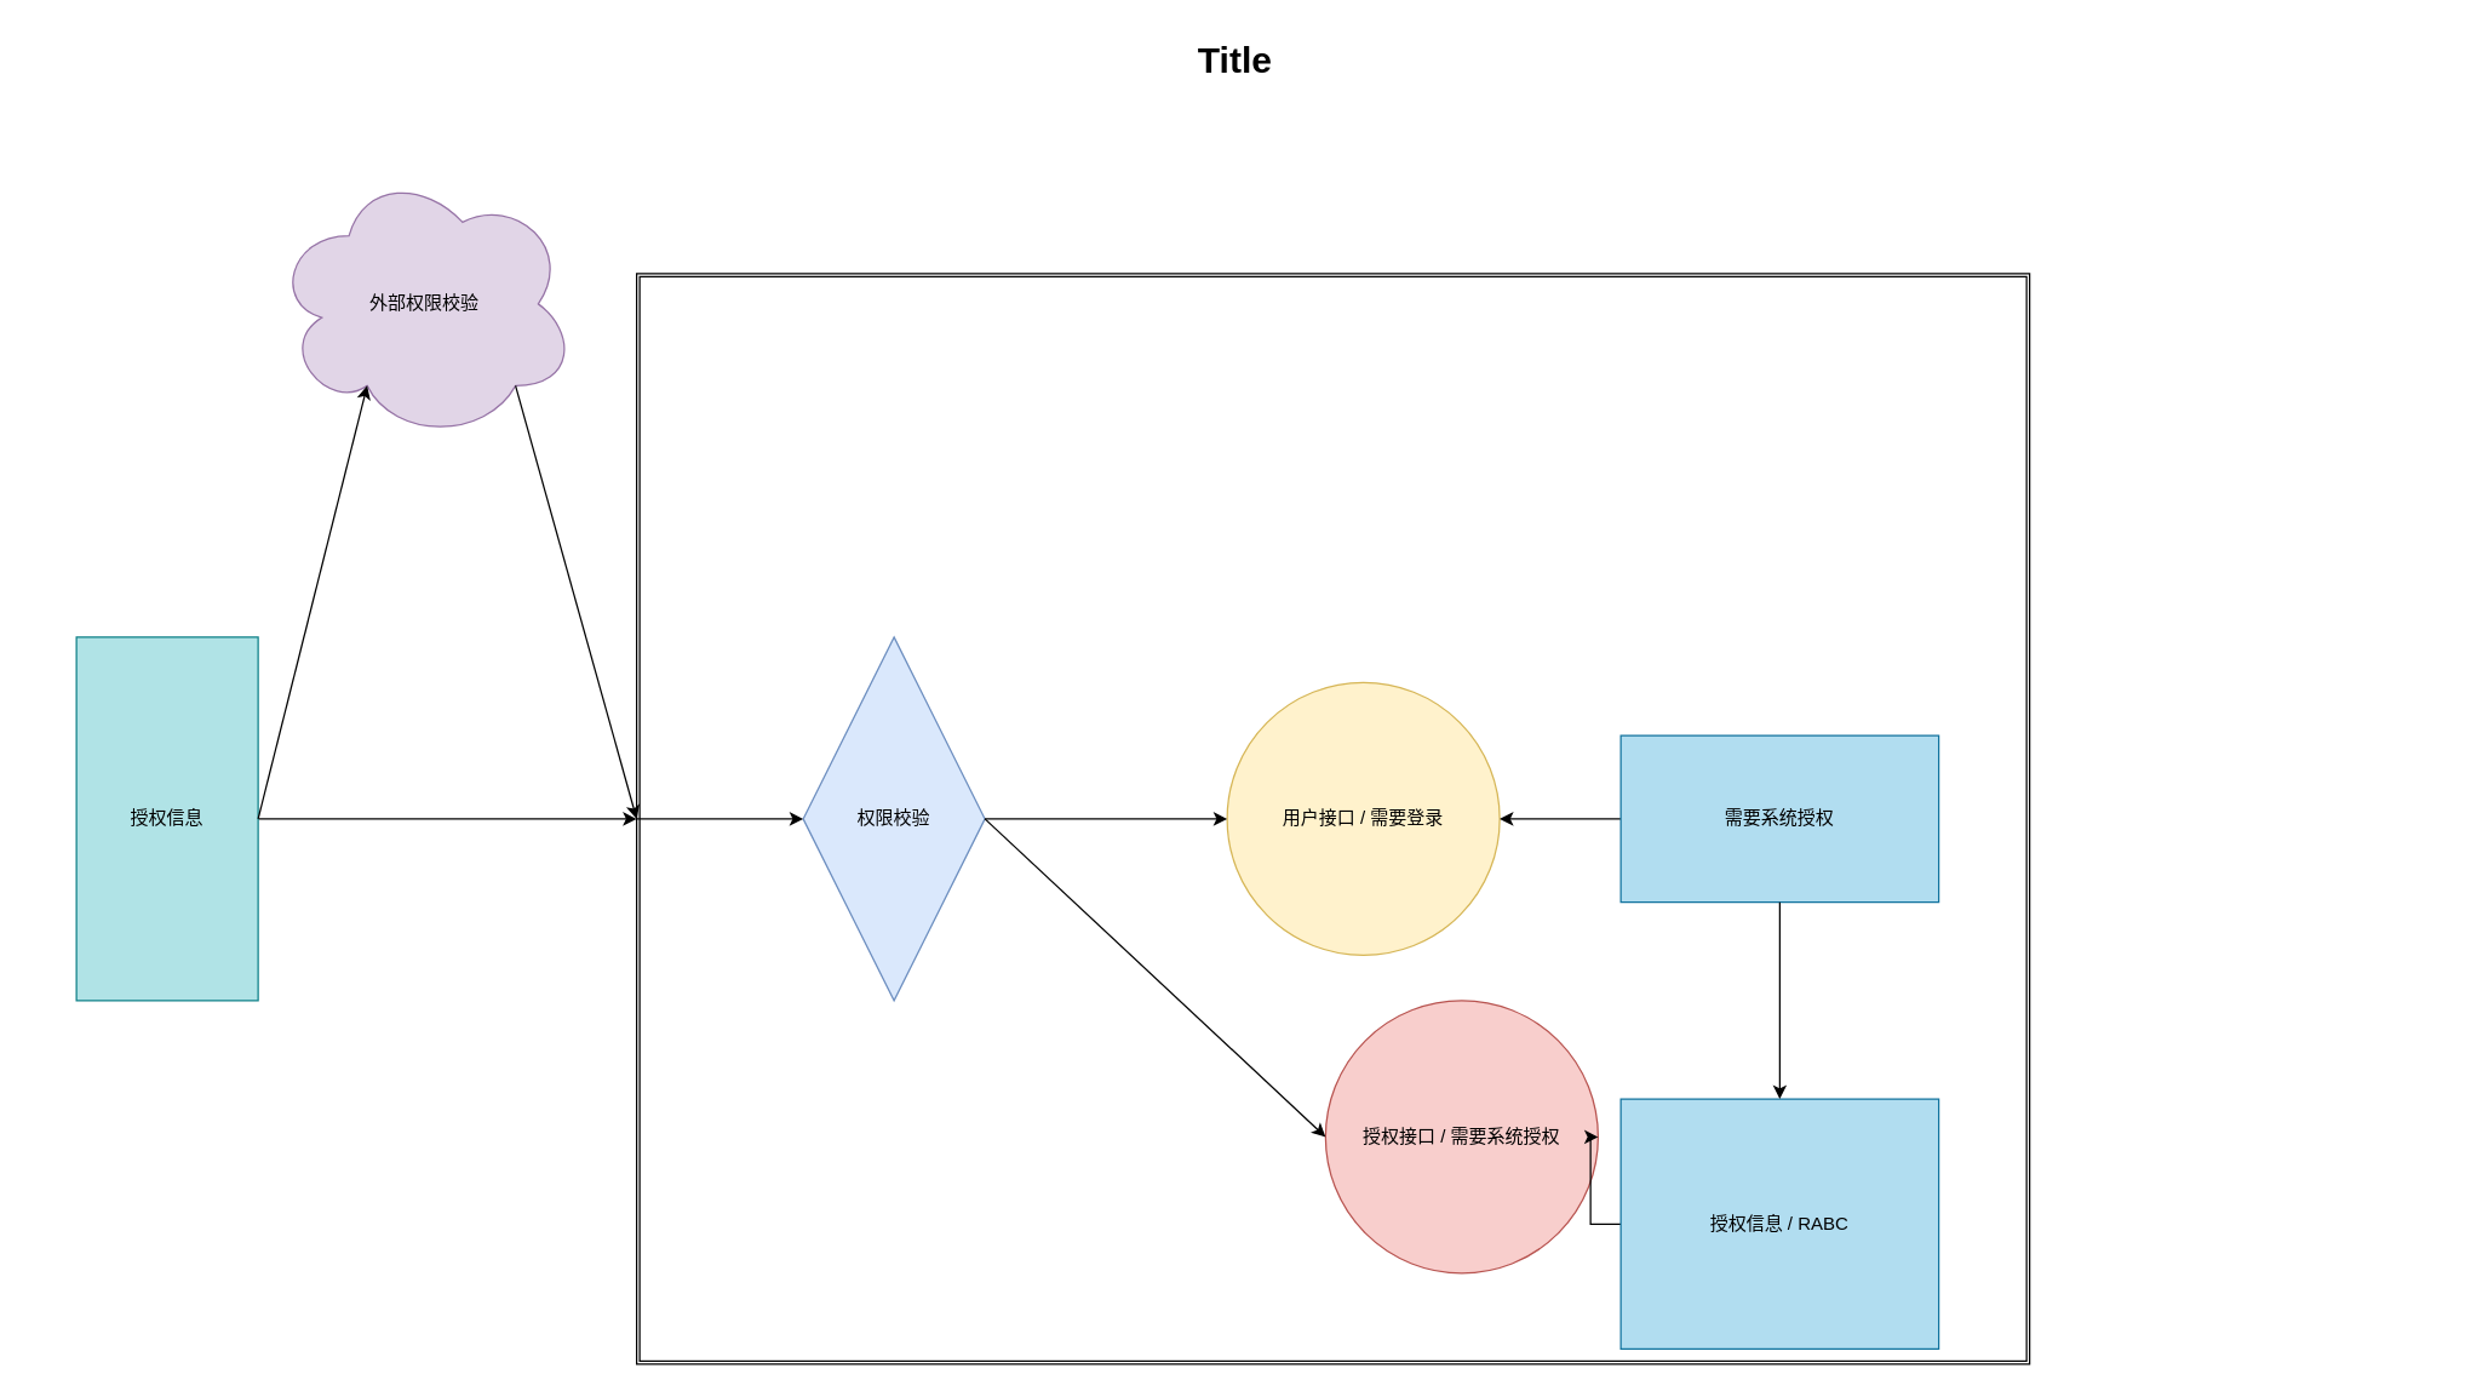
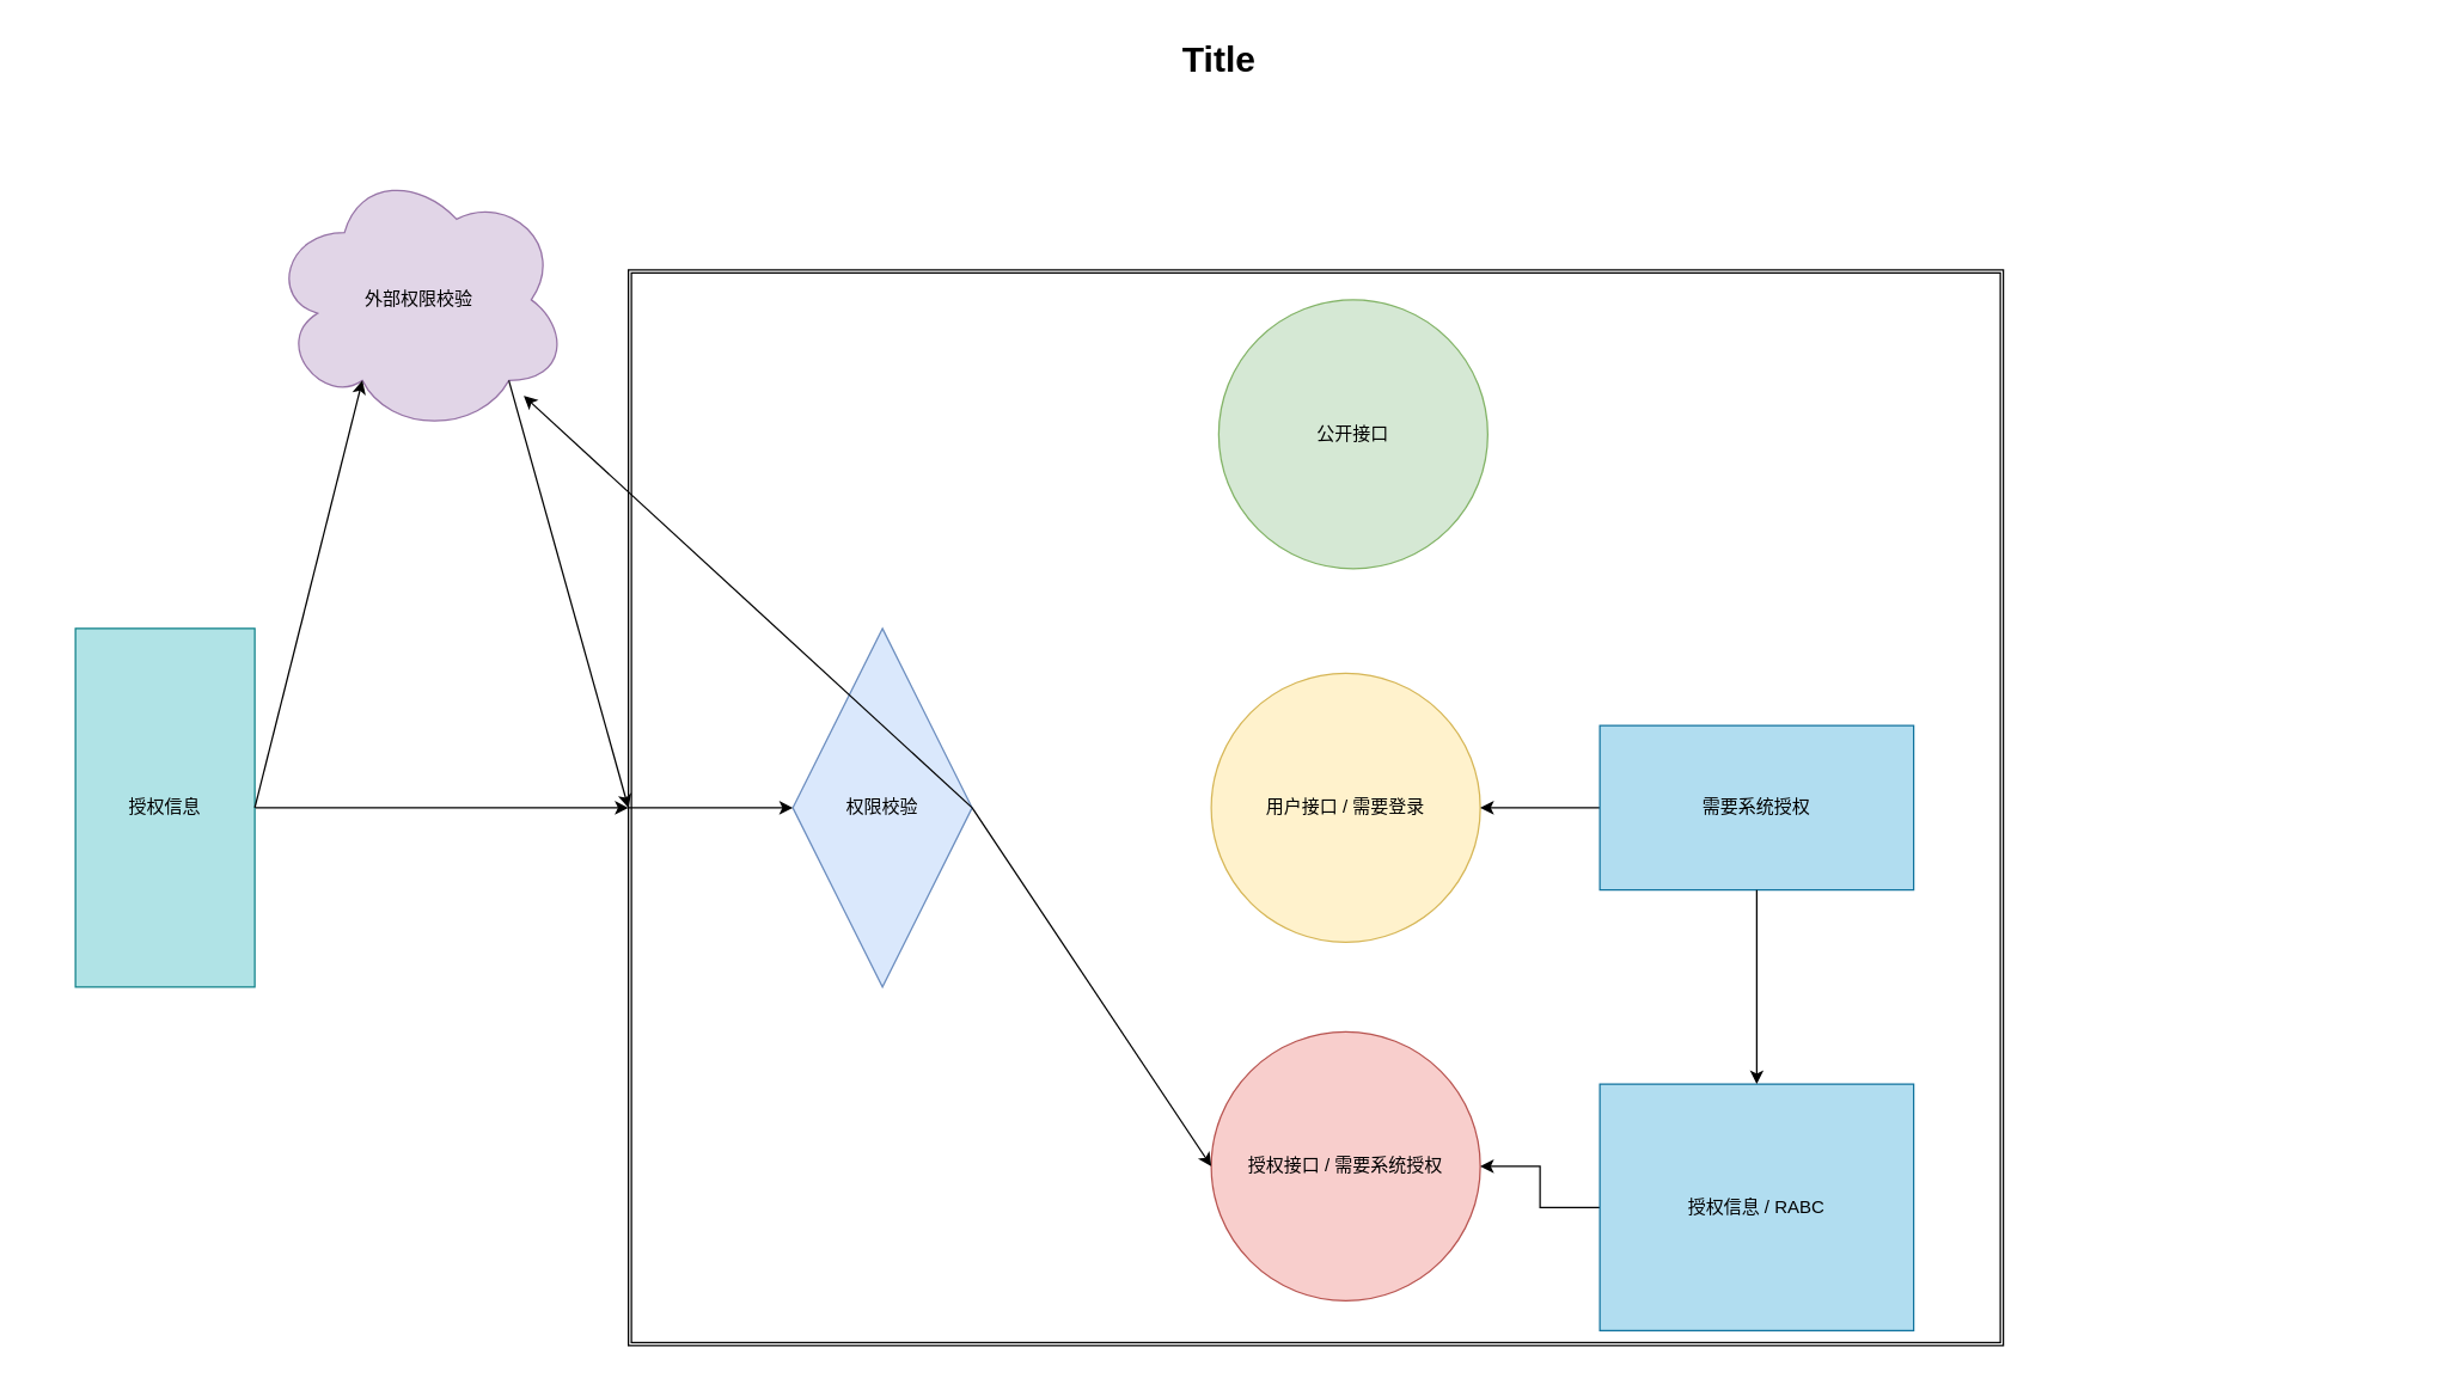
  <mxCell id="0" style=";html=1;" />
  <mxCell id="1" style=";html=1;" parent="0" />
  <mxCell id="2" value="" style="shape=ext;double=1;rounded=0;whiteSpace=wrap;html=1;" vertex="1" parent="1"><mxGeometry x="420" y="180" width="920" height="720" as="geometry" /></mxCell>
  <mxCell id="3" value="Title" style="text;strokeColor=none;fillColor=none;html=1;fontSize=24;fontStyle=1;verticalAlign=middle;align=center;" parent="1" vertex="1"><mxGeometry x="20" y="20" width="1590" height="40" as="geometry" /></mxCell>
  <mxCell id="4" value="" style="edgeStyle=orthogonalEdgeStyle;rounded=0;orthogonalLoop=1;jettySize=auto;html=1;" edge="1" parent="1" source="5" target="2"><mxGeometry relative="1" as="geometry" /></mxCell>
  <mxCell id="5" value="授权信息" style="rounded=0;whiteSpace=wrap;html=1;fillColor=#b0e3e6;strokeColor=#0e8088;" vertex="1" parent="1"><mxGeometry x="50" y="420" width="120" height="240" as="geometry" /></mxCell>
  <mxCell id="6" value="权限校验" style="rhombus;whiteSpace=wrap;html=1;fillColor=#dae8fc;strokeColor=#6c8ebf;" vertex="1" parent="1"><mxGeometry x="530" y="420" width="120" height="240" as="geometry" /></mxCell>
+ <mxCell id="7" value="公开接口" style="ellipse;whiteSpace=wrap;html=1;aspect=fixed;fillColor=#d5e8d4;strokeColor=#82b366;" vertex="1" parent="1"><mxGeometry x="815" y="200" width="180" height="180" as="geometry" /></mxCell>
  <mxCell id="8" value="用户接口 / 需要登录" style="ellipse;whiteSpace=wrap;html=1;aspect=fixed;fillColor=#fff2cc;strokeColor=#d6b656;" vertex="1" parent="1"><mxGeometry x="810" y="450" width="180" height="180" as="geometry" /></mxCell>
- <mxCell id="9" value="授权接口 / 需要系统授权" style="ellipse;whiteSpace=wrap;html=1;aspect=fixed;fillColor=#f8cecc;strokeColor=#b85450;" vertex="1" parent="1"><mxGeometry x="875" y="660" width="180" height="180" as="geometry" /></mxCell>
+ <mxCell id="9" value="授权接口 / 需要系统授权" style="ellipse;whiteSpace=wrap;html=1;aspect=fixed;fillColor=#f8cecc;strokeColor=#b85450;" vertex="1" parent="1"><mxGeometry x="810" y="690" width="180" height="180" as="geometry" /></mxCell>
  <mxCell id="10" value="" style="edgeStyle=orthogonalEdgeStyle;rounded=0;orthogonalLoop=1;jettySize=auto;html=1;" edge="1" parent="1" source="11" target="8"><mxGeometry relative="1" as="geometry" /></mxCell>
  <mxCell id="11" value="需要系统授权" style="rounded=0;whiteSpace=wrap;html=1;fillColor=#b1ddf0;strokeColor=#10739e;" vertex="1" parent="1"><mxGeometry x="1070" y="485" width="210" height="110" as="geometry" /></mxCell>
  <mxCell id="12" value="" style="edgeStyle=orthogonalEdgeStyle;rounded=0;orthogonalLoop=1;jettySize=auto;html=1;" edge="1" parent="1" source="13" target="9"><mxGeometry relative="1" as="geometry" /></mxCell>
  <mxCell id="13" value="授权信息 / RABC" style="rounded=0;whiteSpace=wrap;html=1;fillColor=#b1ddf0;strokeColor=#10739e;" vertex="1" parent="1"><mxGeometry x="1070" y="725" width="210" height="165" as="geometry" /></mxCell>
  <mxCell id="14" value="" style="endArrow=classic;html=1;exitX=0.5;exitY=1;exitDx=0;exitDy=0;entryX=0.5;entryY=0;entryDx=0;entryDy=0;" edge="1" parent="1" source="11" target="13"><mxGeometry width="50" height="50" relative="1" as="geometry"><mxPoint x="790" y="580" as="sourcePoint" /><mxPoint x="840" y="530" as="targetPoint" /></mxGeometry></mxCell>
  <mxCell id="15" value="外部权限校验" style="ellipse;shape=cloud;whiteSpace=wrap;html=1;fillColor=#e1d5e7;strokeColor=#9673a6;" vertex="1" parent="1"><mxGeometry x="180" y="110" width="200" height="180" as="geometry" /></mxCell>
  <mxCell id="16" value="" style="endArrow=classic;html=1;exitX=0;exitY=0.5;exitDx=0;exitDy=0;entryX=0;entryY=0.5;entryDx=0;entryDy=0;" edge="1" parent="1" source="2" target="6"><mxGeometry width="50" height="50" relative="1" as="geometry"><mxPoint x="590" y="790" as="sourcePoint" /><mxPoint x="640" y="740" as="targetPoint" /></mxGeometry></mxCell>
- <mxCell id="17" value="" style="endArrow=classic;html=1;exitX=1;exitY=0.5;exitDx=0;exitDy=0;entryX=0;entryY=0.5;entryDx=0;entryDy=0;" edge="1" parent="1" source="6" target="8"><mxGeometry width="50" height="50" relative="1" as="geometry"><mxPoint x="790" y="580" as="sourcePoint" /><mxPoint x="840" y="530" as="targetPoint" /></mxGeometry></mxCell>
+ <mxCell id="17" value="" style="endArrow=classic;html=1;exitX=1;exitY=0.5;exitDx=0;exitDy=0;" edge="1" parent="1" source="6" target="15"><mxGeometry width="50" height="50" relative="1" as="geometry"><mxPoint x="790" y="580" as="sourcePoint" /><mxPoint x="840" y="530" as="targetPoint" /></mxGeometry></mxCell>
  <mxCell id="18" value="" style="endArrow=classic;html=1;exitX=1;exitY=0.5;exitDx=0;exitDy=0;entryX=0;entryY=0.5;entryDx=0;entryDy=0;" edge="1" parent="1" source="6" target="9"><mxGeometry width="50" height="50" relative="1" as="geometry"><mxPoint x="790" y="580" as="sourcePoint" /><mxPoint x="840" y="530" as="targetPoint" /></mxGeometry></mxCell>
  <mxCell id="19" value="" style="endArrow=classic;html=1;entryX=0.31;entryY=0.8;entryDx=0;entryDy=0;entryPerimeter=0;exitX=1;exitY=0.5;exitDx=0;exitDy=0;" edge="1" parent="1" source="5" target="15"><mxGeometry width="50" height="50" relative="1" as="geometry"><mxPoint x="420" y="540" as="sourcePoint" /><mxPoint x="470" y="490" as="targetPoint" /></mxGeometry></mxCell>
  <mxCell id="20" value="" style="endArrow=classic;html=1;exitX=0.8;exitY=0.8;exitDx=0;exitDy=0;exitPerimeter=0;" edge="1" parent="1" source="15"><mxGeometry width="50" height="50" relative="1" as="geometry"><mxPoint x="520" y="330" as="sourcePoint" /><mxPoint x="420" y="540" as="targetPoint" /></mxGeometry></mxCell>
